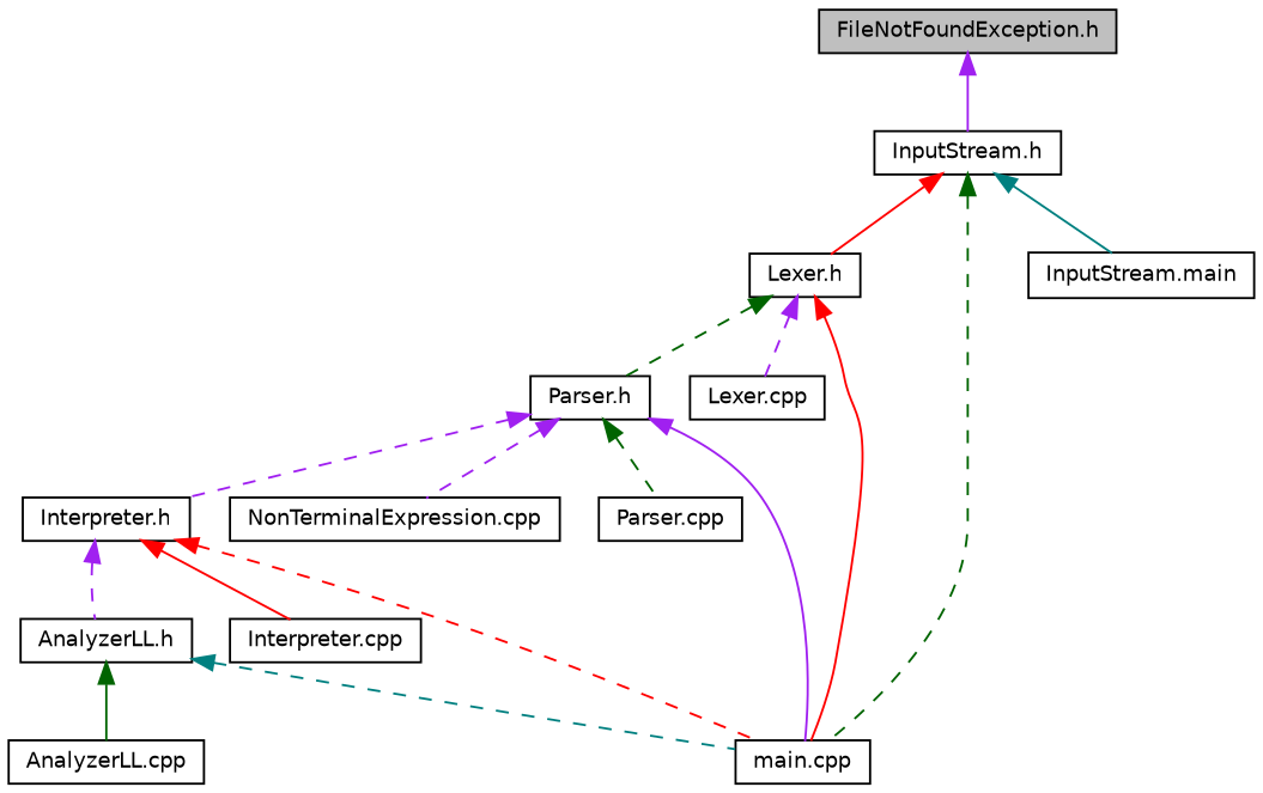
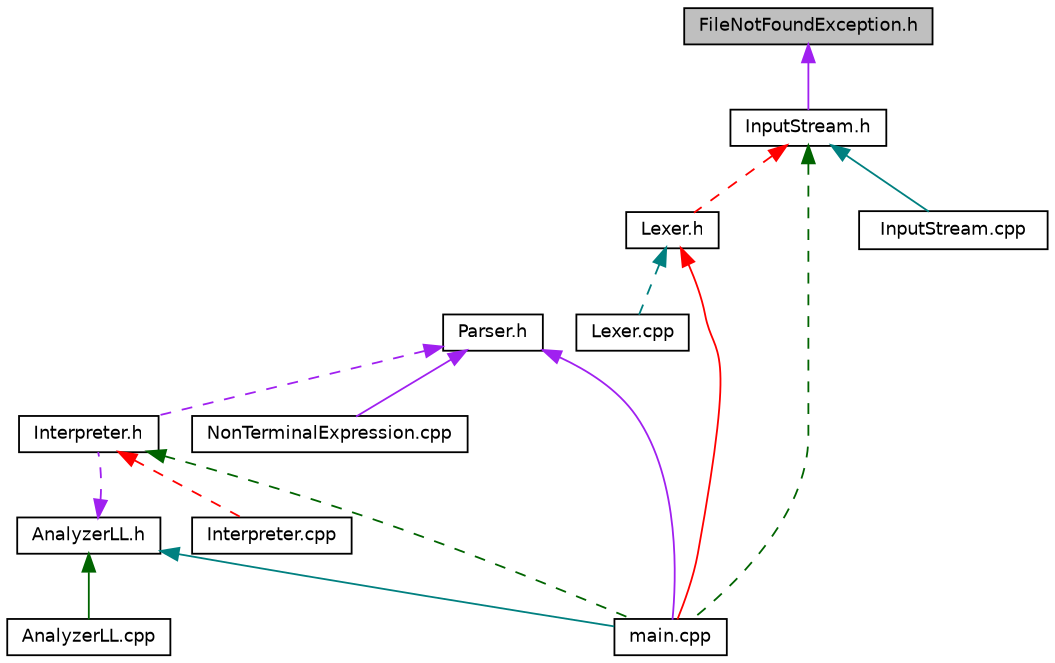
  digraph {
    node [color=black fillcolor=white fontname=Helvetica fontsize=10 shape=record style=filled]
    edge [color=purple dir=back fontname=Helvetica fontsize=10 labelfontname=Helvetica labelfontsize=10 style=dashed]
    n1 [fillcolor=grey75 fontcolor=black height=0.2 label="FileNotFoundException.h" width=0.4]
    n2 [height=0.2 label="InputStream.h" width=0.4]
    n3 [height=0.2 label="Lexer.h" width=0.4]
    n4 [height=0.2 label="main.cpp" width=0.4]
-   n5 [height=0.2 label="InputStream.main" width=0.4]
+   n5 [height=0.2 label="InputStream.cpp" width=0.4]
    n6 [height=0.2 label="Parser.h" width=0.4]
    n7 [height=0.2 label="Lexer.cpp" width=0.4]
    n8 [height=0.2 label="Interpreter.h" width=0.4]
    n9 [height=0.2 label="NonTerminalExpression.cpp" width=0.4]
-   n10 [height=0.2 label="Parser.cpp" width=0.4]
    n11 [height=0.2 label="AnalyzerLL.h" width=0.4]
    n12 [height=0.2 label="Interpreter.cpp" width=0.4]
    n13 [height=0.2 label="AnalyzerLL.cpp" width=0.4]
    n1 -> n2 [style=solid]
-   n2 -> n3 [color=red style=solid]
+   n2 -> n3 [color=red]
    n2 -> n4 [color=darkgreen]
    n2 -> n5 [color=teal style=solid]
    n3 -> n4 [color=red style=solid]
-   n3 -> n6 [color=darkgreen]
-   n3 -> n7
+   n3 -> n7 [color=teal]
    n6 -> n4 [style=solid]
    n6 -> n8
-   n6 -> n9
-   n6 -> n10 [color=darkgreen]
-   n8 -> n4 [color=red]
-   n8 -> n11
-   n8 -> n12 [color=red style=solid]
-   n11 -> n4 [color=teal]
+   n6 -> n9 [style=solid]
+   n8 -> n4 [color=darkgreen]
+   n11 -> n8
+   n8 -> n12 [color=red]
+   n11 -> n4 [color=teal style=solid]
    n11 -> n13 [color=darkgreen style=solid]
  }
